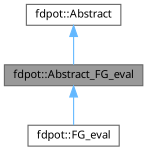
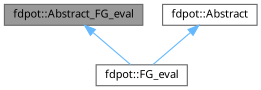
  digraph {
    fontname="Noto Sans"
    node [color=gray40 fillcolor=white fontname="Noto Sans" fontsize=10 shape=box style=filled]
    edge [color=steelblue1 dir=back fontname="Noto Sans" fontsize=10 labelfontname=Helvetica labelfontsize=10 style=solid]
    n1 [fillcolor=grey60 fontcolor=black height=0.2 label="fdpot::Abstract_FG_eval" width=0.4]
    n2 [height=0.2 label="fdpot::FG_eval" width=0.4]
    n3 [height=0.2 label="fdpot::Abstract" width=0.4]
    n1 -> n2
-   n3 -> n1
+   n3 -> n2
  }
